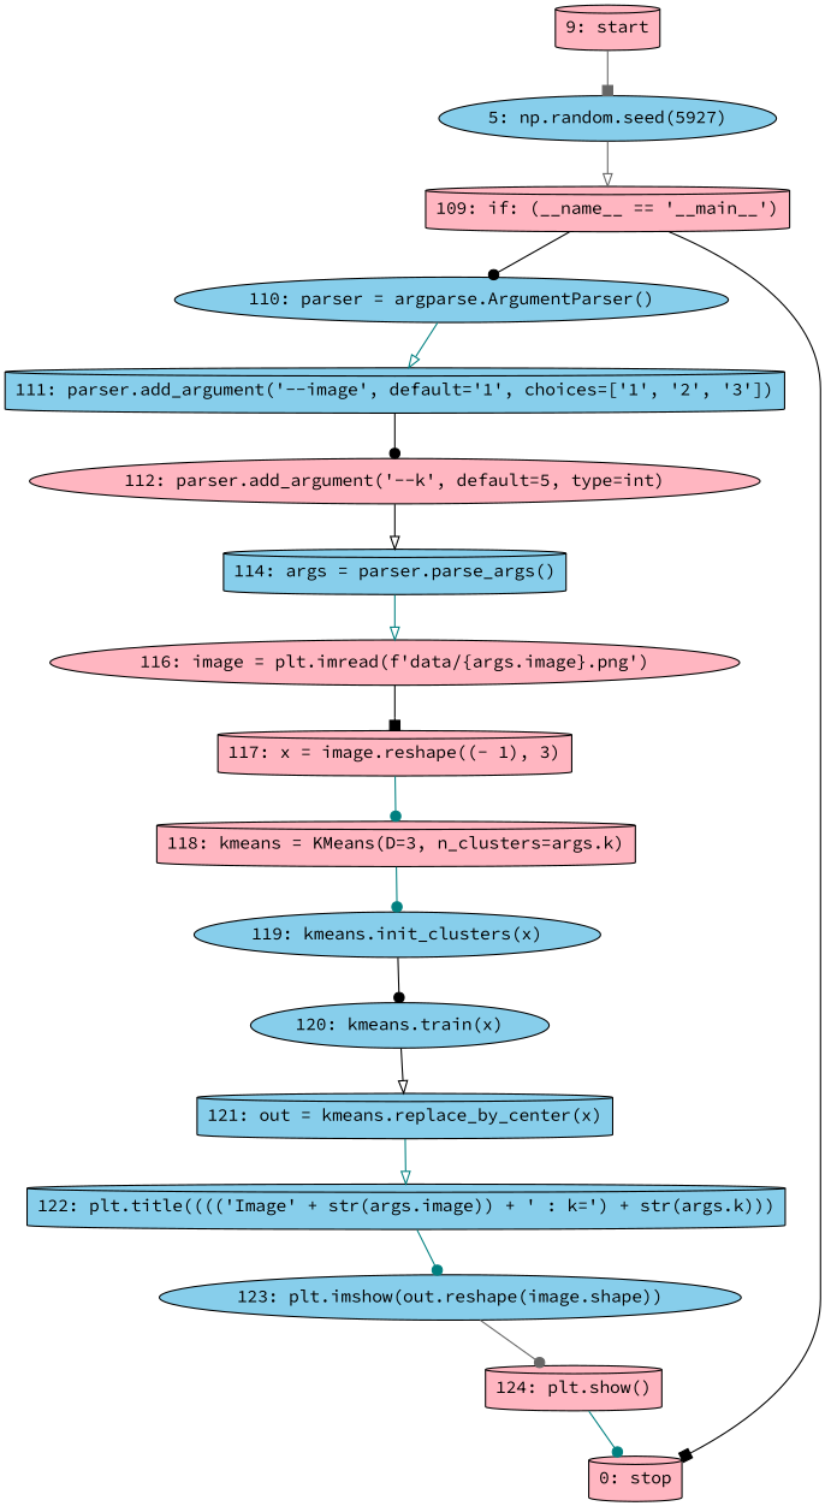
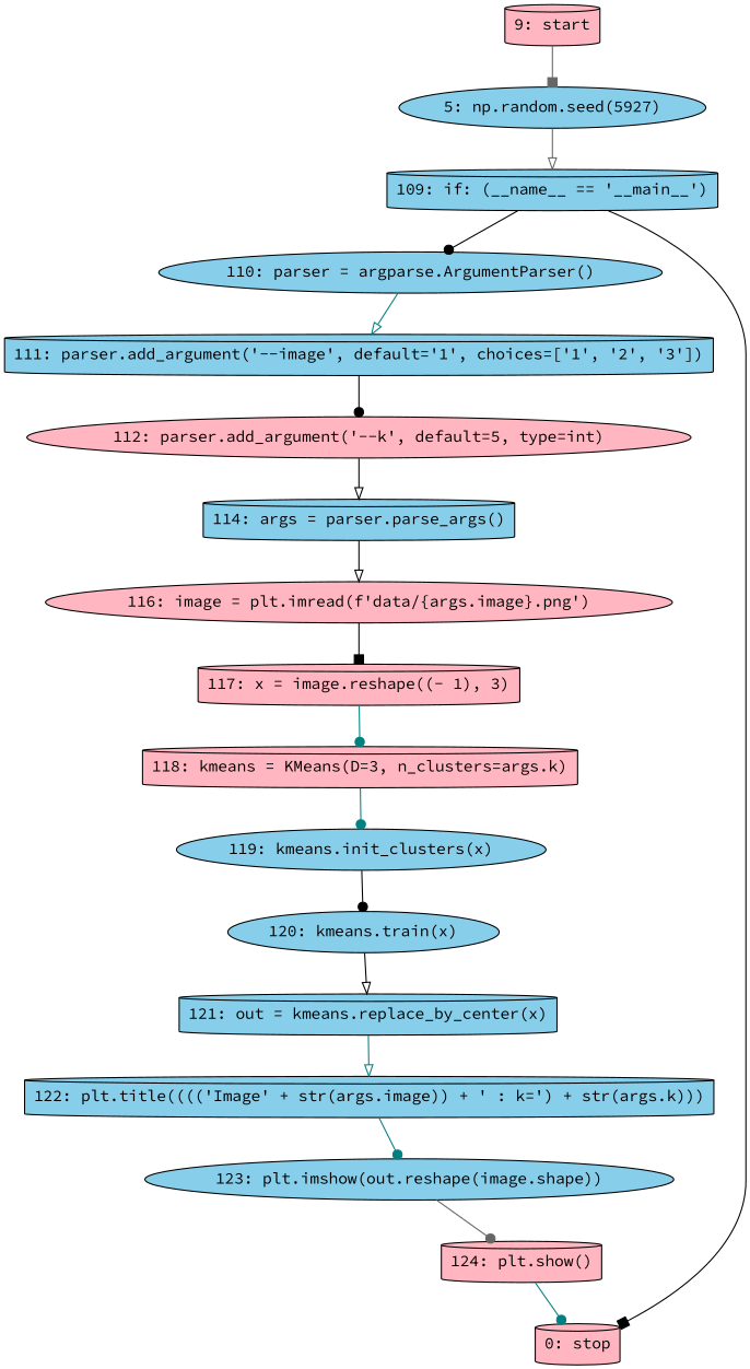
  strict digraph {
    fontname="Source Code Pro"
    node [fillcolor=skyblue fontname="Source Code Pro" shape=cylinder style=filled]
    edge [arrowhead=dot color=black fontname="Source Code Pro"]
    n1 [fillcolor=lightpink label="9: start"]
    n2 [label="5: np.random.seed(5927)" shape=ellipse]
-   n3 [fillcolor=lightpink label="109: if: (__name__ == '__main__')"]
+   n3 [label="109: if: (__name__ == '__main__')"]
    n4 [label="110: parser = argparse.ArgumentParser()" shape=ellipse]
    n5 [fillcolor=lightpink label="0: stop"]
    n6 [label="111: parser.add_argument('--image', default='1', choices=['1', '2', '3'])"]
    n7 [fillcolor=lightpink label="112: parser.add_argument('--k', default=5, type=int)" shape=ellipse]
    n8 [label="114: args = parser.parse_args()"]
    n9 [fillcolor=lightpink label="116: image = plt.imread(f'data/{args.image}.png')" shape=ellipse]
    n10 [fillcolor=lightpink label="117: x = image.reshape((- 1), 3)"]
    n11 [fillcolor=lightpink label="118: kmeans = KMeans(D=3, n_clusters=args.k)"]
    n12 [label="119: kmeans.init_clusters(x)" shape=ellipse]
    n13 [label="120: kmeans.train(x)" shape=ellipse]
    n14 [label="121: out = kmeans.replace_by_center(x)"]
    n15 [label="122: plt.title(((('Image' + str(args.image)) + ' : k=') + str(args.k)))"]
    n16 [label="123: plt.imshow(out.reshape(image.shape))" shape=ellipse]
    n17 [fillcolor=lightpink label="124: plt.show()"]
    n1 -> n2 [arrowhead=box color=gray40]
    n2 -> n3 [arrowhead=onormal color=gray40]
    n3 -> n4
    n3 -> n5 [arrowhead=box]
    n4 -> n6 [arrowhead=onormal color=teal]
    n6 -> n7
    n7 -> n8 [arrowhead=onormal]
-   n8 -> n9 [arrowhead=onormal color=teal]
+   n8 -> n9 [arrowhead=onormal]
    n9 -> n10 [arrowhead=box]
    n10 -> n11 [color=teal]
    n11 -> n12 [color=teal]
    n12 -> n13
    n13 -> n14 [arrowhead=onormal]
    n14 -> n15 [arrowhead=onormal color=teal]
    n15 -> n16 [color=teal]
    n16 -> n17 [color=gray40]
    n17 -> n5 [color=teal]
  }
